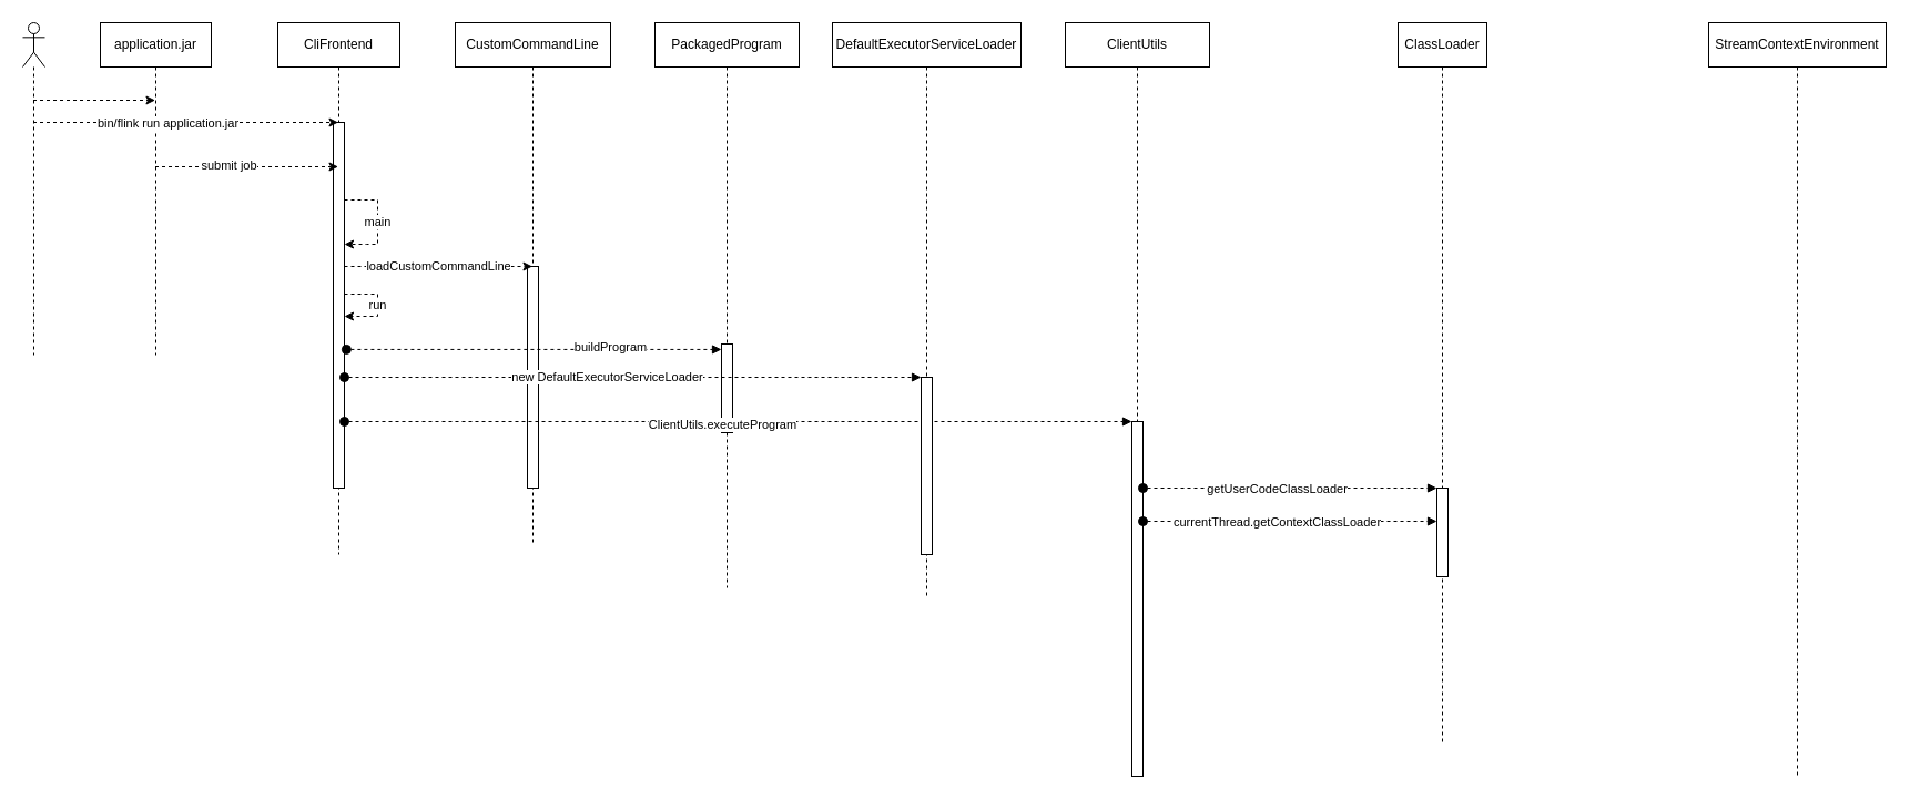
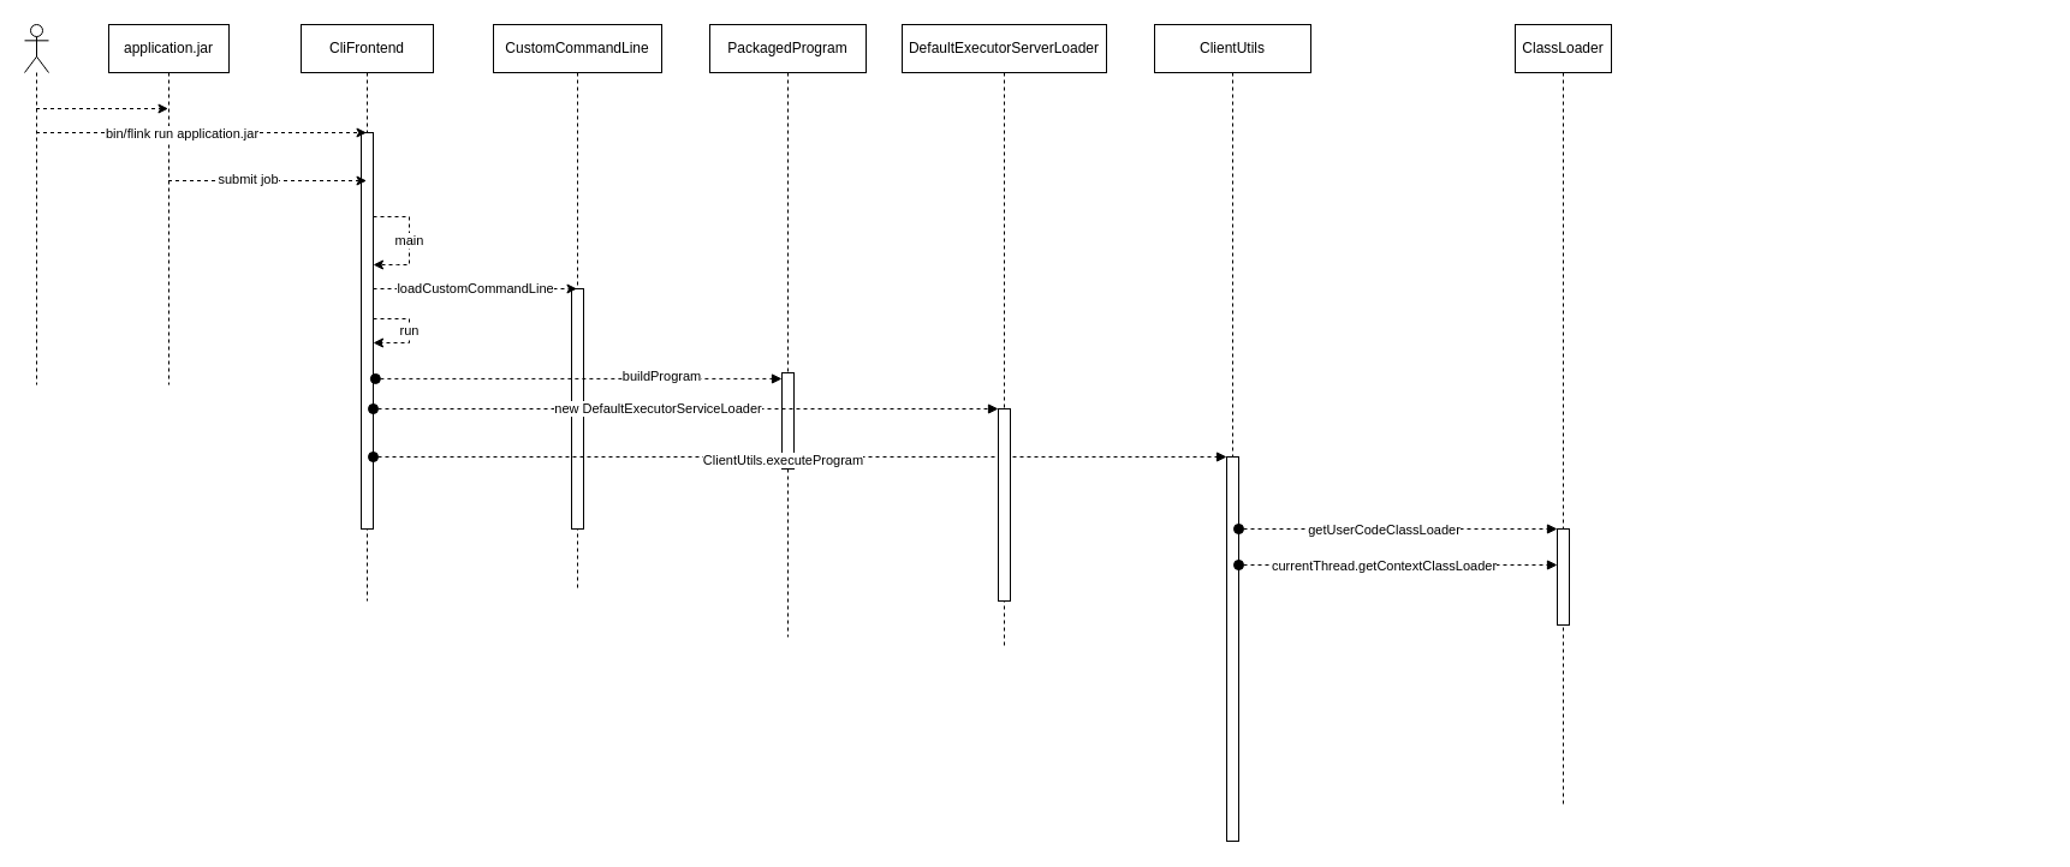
  <mxCell id="0" />
  <mxCell id="1" parent="0" />
  <mxCell id="2" value="CliFrontend" style="shape=umlLifeline;perimeter=lifelinePerimeter;whiteSpace=wrap;html=1;container=1;collapsible=0;recursiveResize=0;outlineConnect=0;" vertex="1" parent="1"><mxGeometry x="250" y="20" width="110" height="480" as="geometry" /></mxCell>
  <mxCell id="3" style="edgeStyle=none;rounded=0;orthogonalLoop=1;jettySize=auto;html=1;dashed=1;" edge="1" parent="2" source="5" target="2"><mxGeometry relative="1" as="geometry" /></mxCell>
  <mxCell id="4" style="edgeStyle=none;rounded=0;orthogonalLoop=1;jettySize=auto;html=1;dashed=1;" edge="1" parent="2" source="5" target="2"><mxGeometry relative="1" as="geometry" /></mxCell>
  <mxCell id="5" value="" style="html=1;points=[];perimeter=orthogonalPerimeter;" vertex="1" parent="2"><mxGeometry x="50" y="90" width="10" height="330" as="geometry" /></mxCell>
  <mxCell id="6" value="main" style="edgeStyle=none;rounded=0;orthogonalLoop=1;jettySize=auto;html=1;dashed=1;" edge="1" parent="2" source="5" target="5"><mxGeometry relative="1" as="geometry"><Array as="points"><mxPoint x="90" y="160" /><mxPoint x="90" y="200" /><mxPoint x="80" y="200" /></Array></mxGeometry></mxCell>
  <mxCell id="7" value="run" style="edgeStyle=none;rounded=0;orthogonalLoop=1;jettySize=auto;html=1;dashed=1;" edge="1" parent="2" source="5" target="5"><mxGeometry relative="1" as="geometry"><Array as="points"><mxPoint x="90" y="250" /></Array></mxGeometry></mxCell>
  <mxCell id="8" style="edgeStyle=none;rounded=0;orthogonalLoop=1;jettySize=auto;html=1;dashed=1;" edge="1" parent="1" source="10" target="2"><mxGeometry relative="1" as="geometry"><Array as="points"><mxPoint x="230" y="150" /></Array></mxGeometry></mxCell>
  <mxCell id="9" value="submit job" style="edgeLabel;html=1;align=center;verticalAlign=middle;resizable=0;points=[];" vertex="1" connectable="0" parent="8"><mxGeometry x="-0.204" y="2" relative="1" as="geometry"><mxPoint as="offset" /></mxGeometry></mxCell>
  <mxCell id="10" value="application.jar" style="shape=umlLifeline;perimeter=lifelinePerimeter;whiteSpace=wrap;html=1;container=1;collapsible=0;recursiveResize=0;outlineConnect=0;" vertex="1" parent="1"><mxGeometry x="90" y="20" width="100" height="300" as="geometry" /></mxCell>
  <mxCell id="11" style="edgeStyle=none;rounded=0;orthogonalLoop=1;jettySize=auto;html=1;dashed=1;" edge="1" parent="1" source="14" target="10"><mxGeometry relative="1" as="geometry"><mxPoint x="40" y="170" as="sourcePoint" /><Array as="points"><mxPoint x="130" y="90" /></Array></mxGeometry></mxCell>
  <mxCell id="12" style="edgeStyle=none;rounded=0;orthogonalLoop=1;jettySize=auto;html=1;dashed=1;" edge="1" parent="1" source="14" target="2"><mxGeometry relative="1" as="geometry"><mxPoint x="200" y="110" as="targetPoint" /><Array as="points"><mxPoint x="220" y="110" /></Array></mxGeometry></mxCell>
  <mxCell id="13" value="bin/flink run application.jar" style="edgeLabel;html=1;align=center;verticalAlign=middle;resizable=0;points=[];" vertex="1" connectable="0" parent="12"><mxGeometry x="-0.595" y="-3" relative="1" as="geometry"><mxPoint x="65" y="-3" as="offset" /></mxGeometry></mxCell>
  <mxCell id="14" value="" style="shape=umlLifeline;participant=umlActor;perimeter=lifelinePerimeter;whiteSpace=wrap;html=1;container=1;collapsible=0;recursiveResize=0;verticalAlign=top;spacingTop=36;outlineConnect=0;size=40;" vertex="1" parent="1"><mxGeometry x="20" y="20" width="20" height="300" as="geometry" /></mxCell>
  <mxCell id="15" value="CustomCommandLine" style="shape=umlLifeline;perimeter=lifelinePerimeter;whiteSpace=wrap;html=1;container=1;collapsible=0;recursiveResize=0;outlineConnect=0;" vertex="1" parent="1"><mxGeometry x="410" y="20" width="140" height="470" as="geometry" /></mxCell>
  <mxCell id="16" value="" style="html=1;points=[];perimeter=orthogonalPerimeter;labelBackgroundColor=none;" vertex="1" parent="15"><mxGeometry x="65" y="220" width="10" height="200" as="geometry" /></mxCell>
  <mxCell id="17" value="loadCustomCommandLine" style="edgeStyle=none;rounded=0;orthogonalLoop=1;jettySize=auto;html=1;dashed=1;" edge="1" parent="1" source="5" target="15"><mxGeometry relative="1" as="geometry"><Array as="points"><mxPoint x="390" y="240" /></Array></mxGeometry></mxCell>
  <mxCell id="18" value="PackagedProgram" style="shape=umlLifeline;perimeter=lifelinePerimeter;whiteSpace=wrap;html=1;container=1;collapsible=0;recursiveResize=0;outlineConnect=0;labelBackgroundColor=none;" vertex="1" parent="1"><mxGeometry x="590" y="20" width="130" height="510" as="geometry" /></mxCell>
  <mxCell id="19" value="" style="html=1;points=[];perimeter=orthogonalPerimeter;labelBackgroundColor=none;" vertex="1" parent="18"><mxGeometry x="60" y="290" width="10" height="80" as="geometry" /></mxCell>
  <mxCell id="20" value="" style="html=1;verticalAlign=bottom;startArrow=oval;endArrow=block;startSize=8;rounded=0;dashed=1;exitX=1.188;exitY=0.621;exitDx=0;exitDy=0;exitPerimeter=0;" edge="1" target="19" parent="1" source="5"><mxGeometry relative="1" as="geometry"><mxPoint x="320" y="310" as="sourcePoint" /></mxGeometry></mxCell>
  <mxCell id="21" value="buildProgram" style="edgeLabel;html=1;align=center;verticalAlign=middle;resizable=0;points=[];" vertex="1" connectable="0" parent="20"><mxGeometry x="0.406" y="2" relative="1" as="geometry"><mxPoint as="offset" /></mxGeometry></mxCell>
  <mxCell id="22" value="ClientUtils" style="shape=umlLifeline;perimeter=lifelinePerimeter;whiteSpace=wrap;html=1;container=1;collapsible=0;recursiveResize=0;outlineConnect=0;labelBackgroundColor=none;" vertex="1" parent="1"><mxGeometry x="960" y="20" width="130" height="640" as="geometry" /></mxCell>
  <mxCell id="23" value="" style="html=1;points=[];perimeter=orthogonalPerimeter;labelBackgroundColor=none;" vertex="1" parent="22"><mxGeometry x="60" y="360" width="10" height="320" as="geometry" /></mxCell>
  <mxCell id="24" value="" style="html=1;verticalAlign=bottom;startArrow=oval;endArrow=block;startSize=8;rounded=0;dashed=1;" edge="1" target="23" parent="1" source="5"><mxGeometry relative="1" as="geometry"><mxPoint x="770" y="340" as="sourcePoint" /></mxGeometry></mxCell>
  <mxCell id="25" value="ClientUtils.executeProgram" style="edgeLabel;html=1;align=center;verticalAlign=middle;resizable=0;points=[];" vertex="1" connectable="0" parent="24"><mxGeometry x="-0.043" y="-2" relative="1" as="geometry"><mxPoint as="offset" /></mxGeometry></mxCell>
  <mxCell id="26" value="ClassLoader" style="shape=umlLifeline;perimeter=lifelinePerimeter;whiteSpace=wrap;html=1;container=1;collapsible=0;recursiveResize=0;outlineConnect=0;labelBackgroundColor=none;" vertex="1" parent="1"><mxGeometry x="1260" y="20" width="80" height="650" as="geometry" /></mxCell>
  <mxCell id="27" value="" style="html=1;points=[];perimeter=orthogonalPerimeter;labelBackgroundColor=none;" vertex="1" parent="26"><mxGeometry x="35" y="420" width="10" height="80" as="geometry" /></mxCell>
  <mxCell id="28" value="" style="html=1;verticalAlign=bottom;startArrow=oval;endArrow=block;startSize=8;rounded=0;dashed=1;" edge="1" target="27" parent="1"><mxGeometry relative="1" as="geometry"><mxPoint x="1030" y="440" as="sourcePoint" /><Array as="points"><mxPoint x="1100" y="440" /></Array></mxGeometry></mxCell>
  <mxCell id="29" value="getUserCodeClassLoader" style="edgeLabel;html=1;align=center;verticalAlign=middle;resizable=0;points=[];" vertex="1" connectable="0" parent="28"><mxGeometry x="-0.2" relative="1" as="geometry"><mxPoint x="14" as="offset" /></mxGeometry></mxCell>
- <mxCell id="30" value="StreamContextEnvironment" style="shape=umlLifeline;perimeter=lifelinePerimeter;whiteSpace=wrap;html=1;container=1;collapsible=0;recursiveResize=0;outlineConnect=0;labelBackgroundColor=none;" vertex="1" parent="1"><mxGeometry x="1540" y="20" width="160" height="680" as="geometry" /></mxCell>
- <mxCell id="31" value="DefaultExecutorServiceLoader" style="shape=umlLifeline;perimeter=lifelinePerimeter;whiteSpace=wrap;html=1;container=1;collapsible=0;recursiveResize=0;outlineConnect=0;labelBackgroundColor=none;" vertex="1" parent="1"><mxGeometry x="750" y="20" width="170" height="520" as="geometry" /></mxCell>
+ <mxCell id="31" value="DefaultExecutorServerLoader" style="shape=umlLifeline;perimeter=lifelinePerimeter;whiteSpace=wrap;html=1;container=1;collapsible=0;recursiveResize=0;outlineConnect=0;labelBackgroundColor=none;" vertex="1" parent="1"><mxGeometry x="750" y="20" width="170" height="520" as="geometry" /></mxCell>
  <mxCell id="32" value="" style="html=1;points=[];perimeter=orthogonalPerimeter;labelBackgroundColor=none;" vertex="1" parent="31"><mxGeometry x="80" y="320" width="10" height="160" as="geometry" /></mxCell>
  <mxCell id="33" value="" style="html=1;verticalAlign=bottom;startArrow=oval;endArrow=block;startSize=8;rounded=0;dashed=1;" edge="1" target="32" parent="1"><mxGeometry relative="1" as="geometry"><mxPoint x="310" y="340" as="sourcePoint" /></mxGeometry></mxCell>
  <mxCell id="34" value="new DefaultExecutorServiceLoader" style="edgeLabel;html=1;align=center;verticalAlign=middle;resizable=0;points=[];" vertex="1" connectable="0" parent="33"><mxGeometry x="-0.092" y="1" relative="1" as="geometry"><mxPoint as="offset" /></mxGeometry></mxCell>
  <mxCell id="35" value="" style="html=1;verticalAlign=bottom;startArrow=oval;endArrow=block;startSize=8;rounded=0;dashed=1;" edge="1" parent="1"><mxGeometry relative="1" as="geometry"><mxPoint x="1030" y="470" as="sourcePoint" /><mxPoint x="1295" y="470" as="targetPoint" /><Array as="points"><mxPoint x="1100" y="470" /></Array></mxGeometry></mxCell>
  <mxCell id="36" value="currentThread.getContextClassLoader" style="edgeLabel;html=1;align=center;verticalAlign=middle;resizable=0;points=[];" vertex="1" connectable="0" parent="35"><mxGeometry x="-0.2" relative="1" as="geometry"><mxPoint x="14" as="offset" /></mxGeometry></mxCell>
